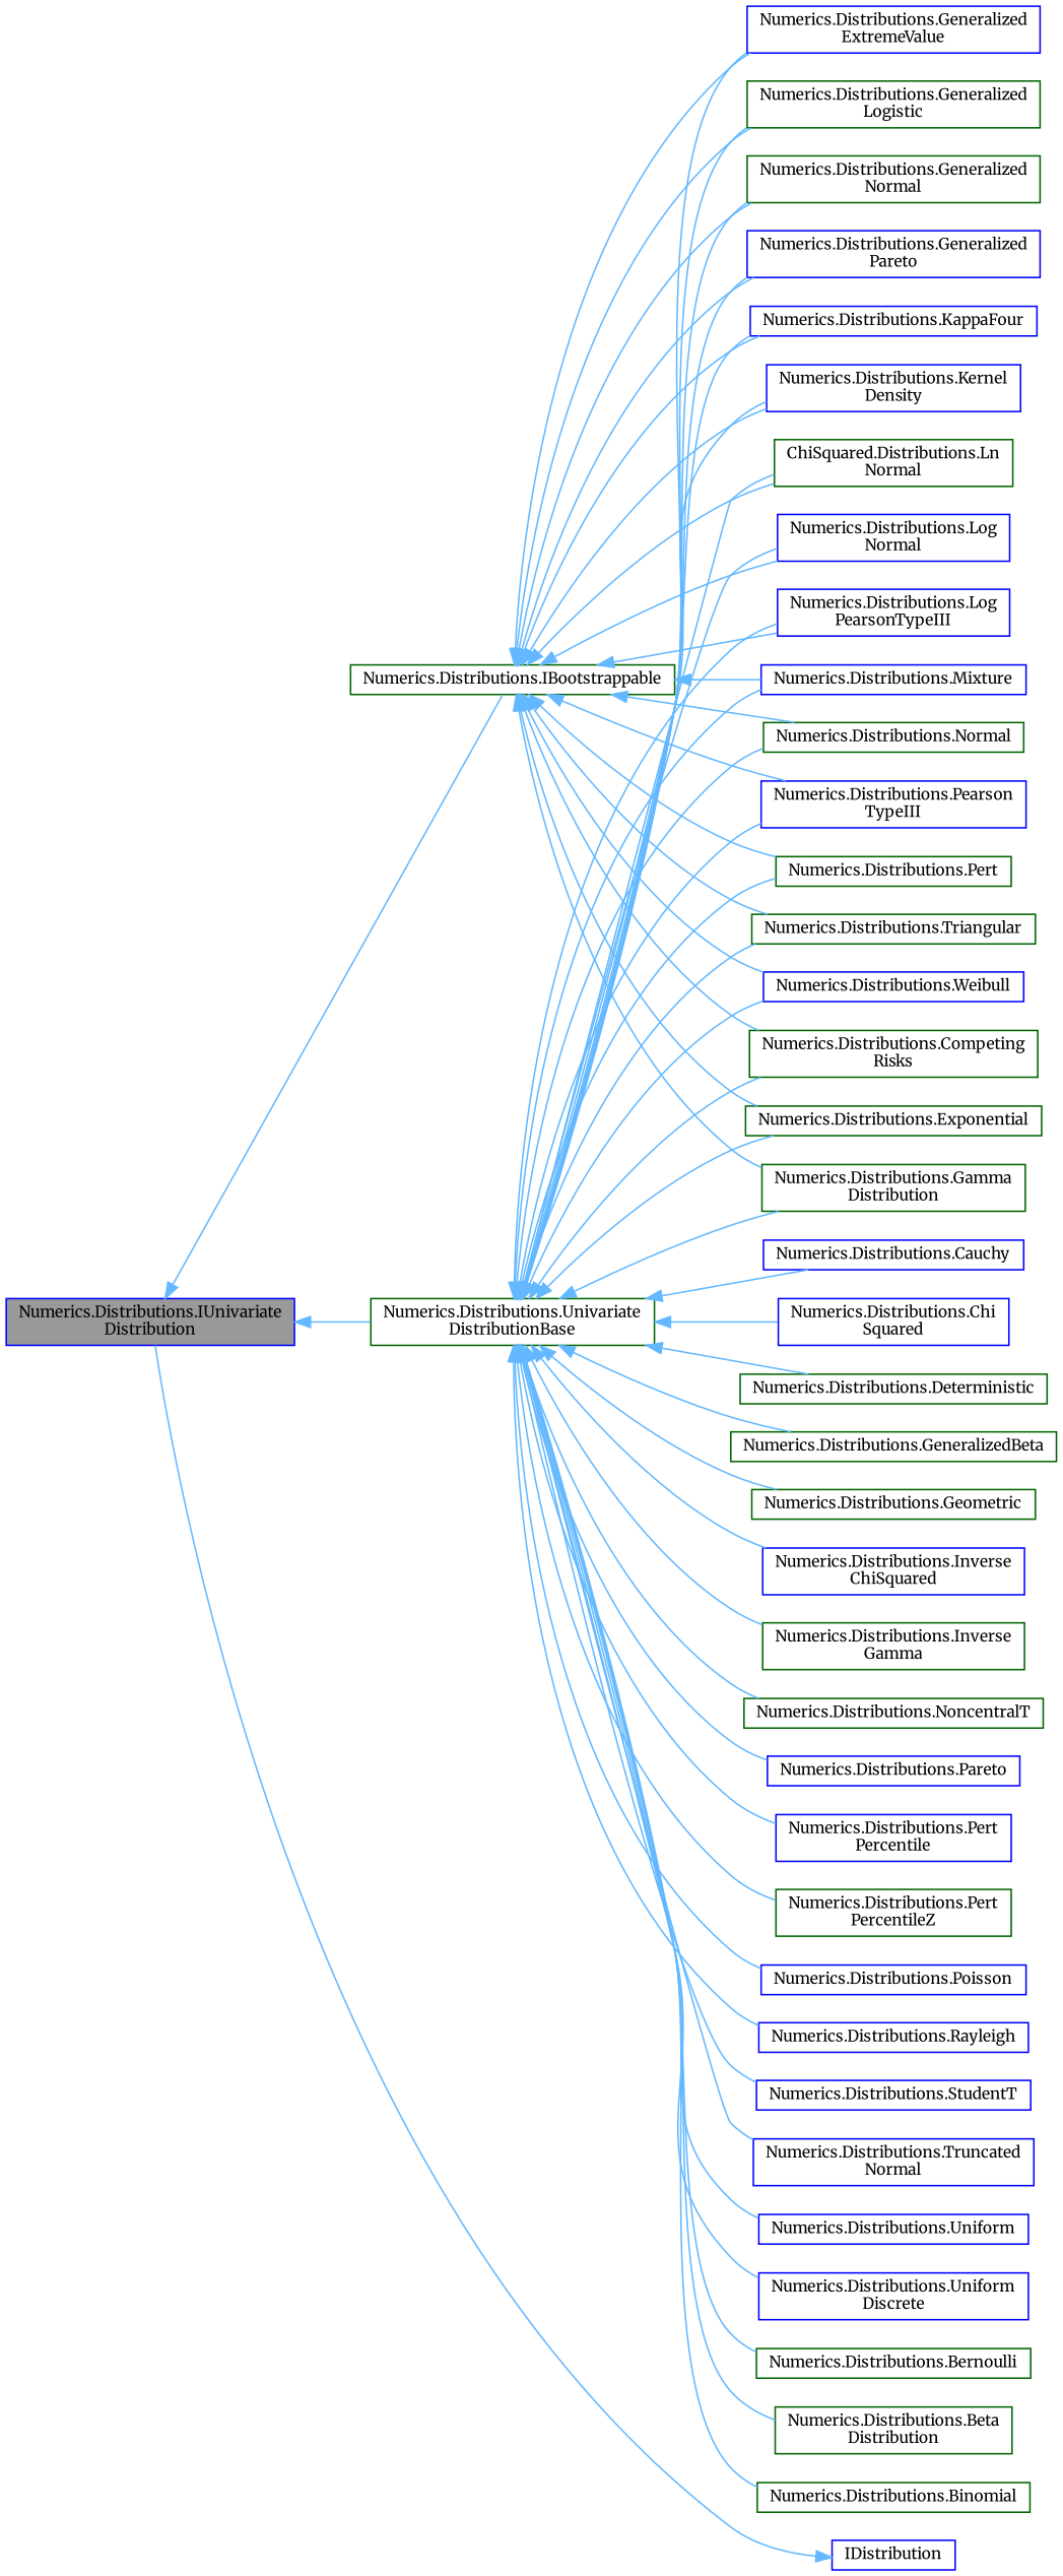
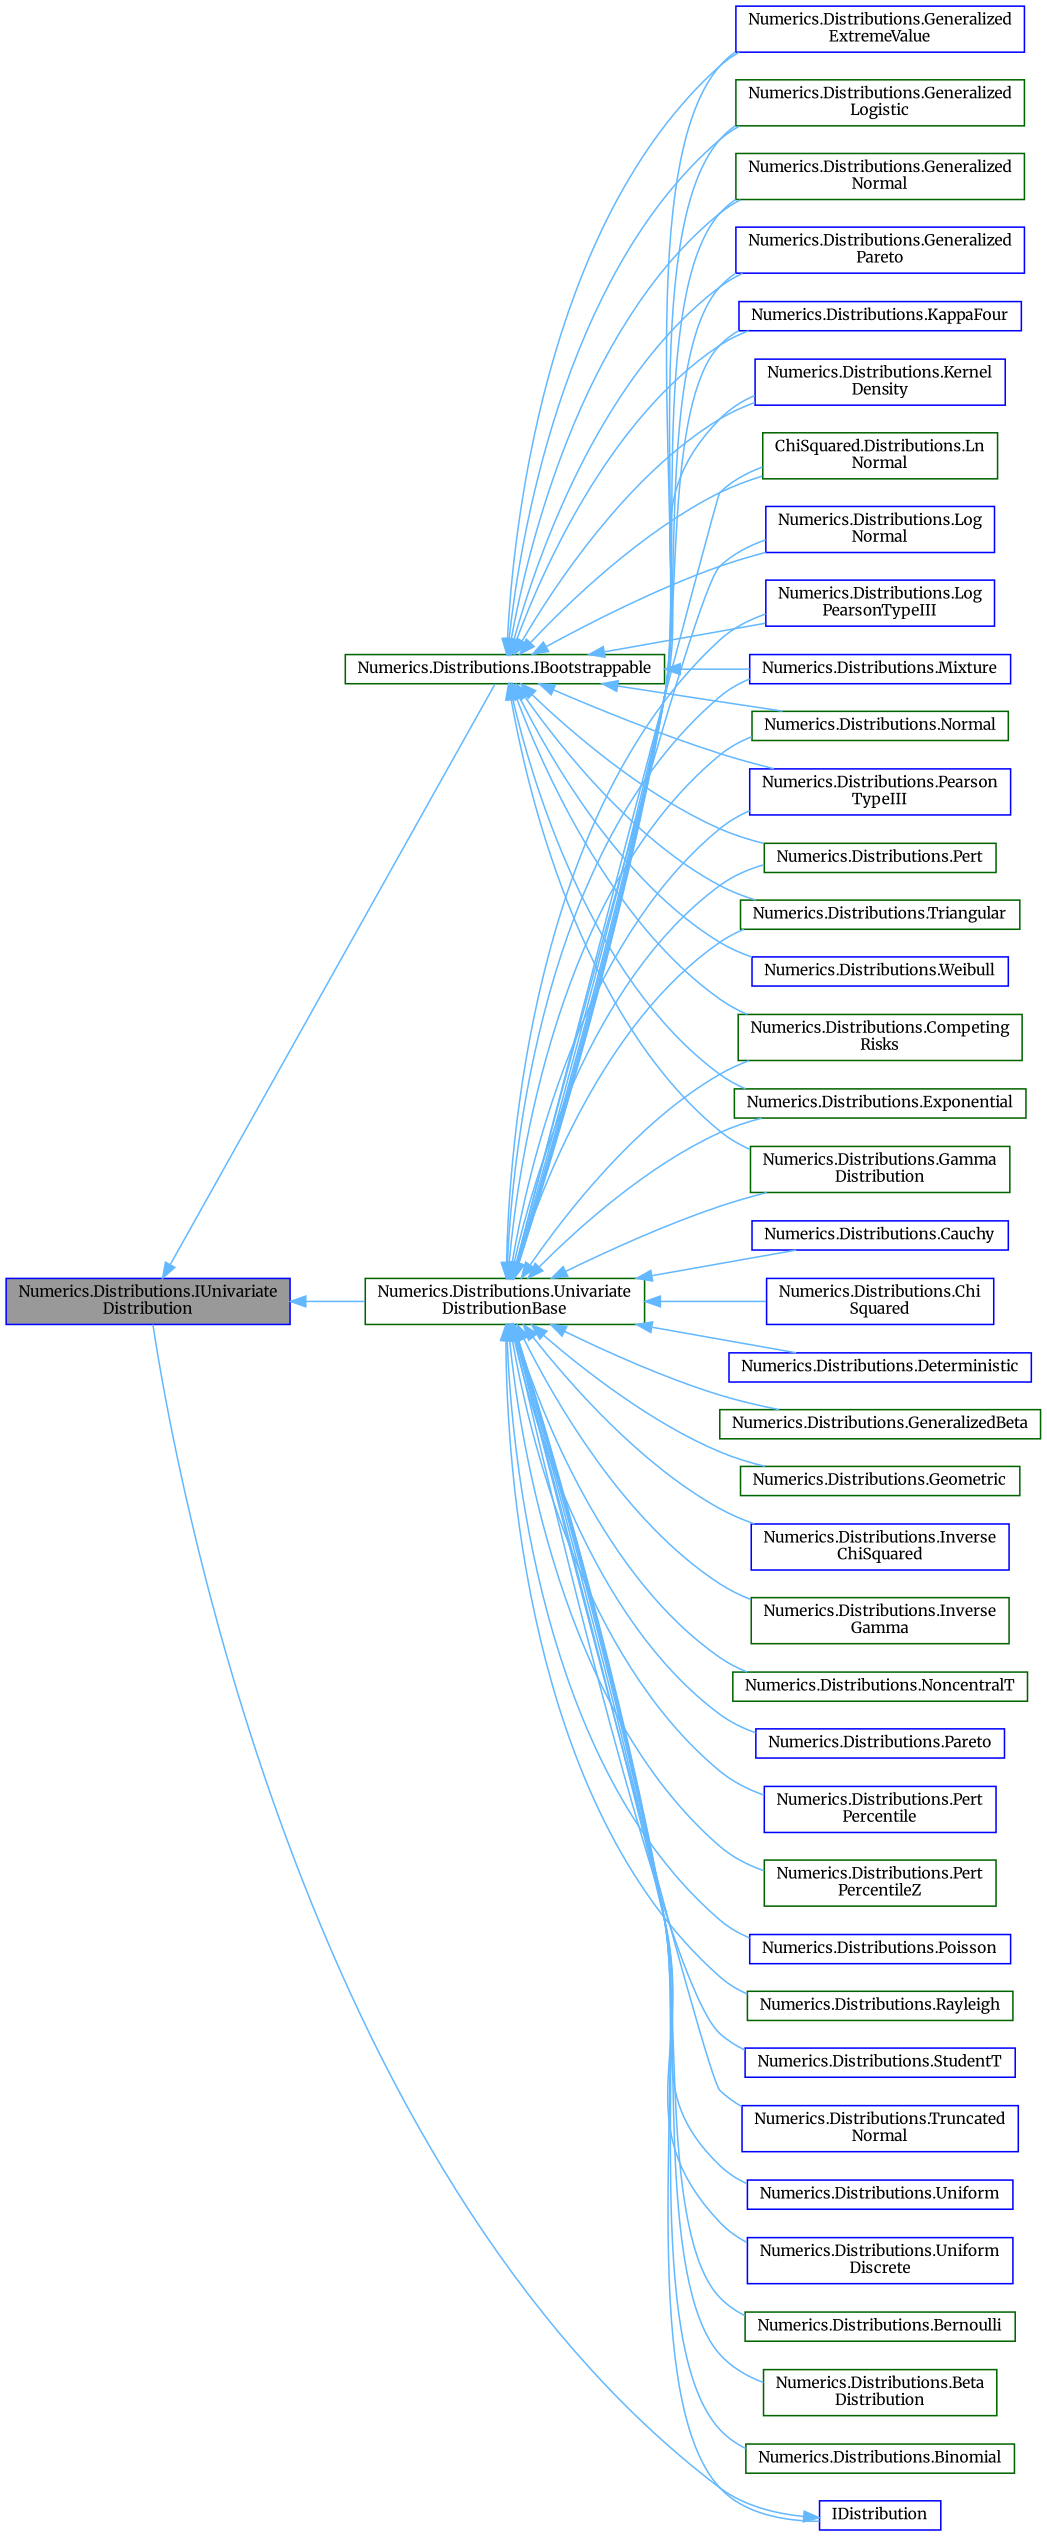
  digraph {
    fontname=Merriweather
    rankdir=LR
    node [color=blue fillcolor=white fontname=Merriweather fontsize=10 shape=box style=filled]
    edge [color=steelblue1 dir=back fontname=Merriweather fontsize=10 labelfontname=Helvetica labelfontsize=10 style=solid]
    n1 [fillcolor=grey60 fontcolor=black height=0.2 label="Numerics.Distributions.IUnivariate\lDistribution" width=0.4]
    n2 [color=darkgreen height=0.2 label="Numerics.Distributions.IBootstrappable" width=0.4]
    n3 [color=darkgreen height=0.2 label="Numerics.Distributions.Univariate\lDistributionBase" width=0.4]
    n4 [color=darkgreen height=0.2 label="Numerics.Distributions.Competing\lRisks" width=0.4]
    n5 [color=darkgreen height=0.2 label="Numerics.Distributions.Exponential" width=0.4]
    n6 [color=darkgreen height=0.2 label="Numerics.Distributions.Gamma\lDistribution" width=0.4]
    n7 [height=0.2 label="Numerics.Distributions.Generalized\lExtremeValue" width=0.4]
    n8 [color=darkgreen height=0.2 label="Numerics.Distributions.Generalized\lLogistic" width=0.4]
    n9 [color=darkgreen height=0.2 label="Numerics.Distributions.Generalized\lNormal" width=0.4]
    n10 [height=0.2 label="Numerics.Distributions.Generalized\lPareto" width=0.4]
    n11 [height=0.2 label="Numerics.Distributions.KappaFour" width=0.4]
    n12 [height=0.2 label="Numerics.Distributions.Kernel\lDensity" width=0.4]
    n13 [color=darkgreen height=0.2 label="ChiSquared.Distributions.Ln\lNormal" width=0.4]
    n14 [height=0.2 label="Numerics.Distributions.Log\lNormal" width=0.4]
    n15 [height=0.2 label="Numerics.Distributions.Log\lPearsonTypeIII" width=0.4]
    n16 [height=0.2 label="Numerics.Distributions.Mixture" width=0.4]
    n17 [color=darkgreen height=0.2 label="Numerics.Distributions.Normal" width=0.4]
    n18 [height=0.2 label="Numerics.Distributions.Pearson\lTypeIII" width=0.4]
    n19 [color=darkgreen height=0.2 label="Numerics.Distributions.Pert" width=0.4]
    n20 [color=darkgreen height=0.2 label="Numerics.Distributions.Triangular" width=0.4]
    n21 [height=0.2 label="Numerics.Distributions.Weibull" width=0.4]
    n22 [color=darkgreen height=0.2 label="Numerics.Distributions.Bernoulli" width=0.4]
    n23 [color=darkgreen height=0.2 label="Numerics.Distributions.Beta\lDistribution" width=0.4]
    n24 [color=darkgreen height=0.2 label="Numerics.Distributions.Binomial" width=0.4]
    n25 [height=0.2 label="Numerics.Distributions.Cauchy" width=0.4]
    n26 [height=0.2 label="Numerics.Distributions.Chi\lSquared" width=0.4]
-   n27 [color=darkgreen height=0.2 label="Numerics.Distributions.Deterministic" width=0.4]
+   n27 [height=0.2 label="Numerics.Distributions.Deterministic" width=0.4]
    n28 [color=darkgreen height=0.2 label="Numerics.Distributions.GeneralizedBeta" width=0.4]
    n29 [color=darkgreen height=0.2 label="Numerics.Distributions.Geometric" width=0.4]
    n30 [height=0.2 label="Numerics.Distributions.Inverse\lChiSquared" width=0.4]
    n31 [color=darkgreen height=0.2 label="Numerics.Distributions.Inverse\lGamma" width=0.4]
    n32 [color=darkgreen height=0.2 label="Numerics.Distributions.NoncentralT" width=0.4]
    n33 [height=0.2 label="Numerics.Distributions.Pareto" width=0.4]
    n34 [height=0.2 label="Numerics.Distributions.Pert\lPercentile" width=0.4]
    n35 [color=darkgreen height=0.2 label="Numerics.Distributions.Pert\lPercentileZ" width=0.4]
    n36 [height=0.2 label="Numerics.Distributions.Poisson" width=0.4]
-   n37 [height=0.2 label="Numerics.Distributions.Rayleigh" width=0.4]
+   n37 [color=darkgreen height=0.2 label="Numerics.Distributions.Rayleigh" width=0.4]
    n38 [height=0.2 label="Numerics.Distributions.StudentT" width=0.4]
    n39 [height=0.2 label="Numerics.Distributions.Truncated\lNormal" width=0.4]
    n40 [height=0.2 label="Numerics.Distributions.Uniform" width=0.4]
    n41 [height=0.2 label="Numerics.Distributions.Uniform\lDiscrete" width=0.4]
    n42 [height=0.2 label=IDistribution width=0.4]
    n1 -> n2
    n1 -> n3
    n2 -> n4
    n2 -> n5
    n2 -> n6
    n2 -> n7
    n2 -> n8
    n2 -> n9
    n2 -> n10
    n2 -> n11
    n2 -> n12
    n2 -> n13
    n2 -> n14
    n2 -> n15
    n2 -> n16
    n2 -> n17
    n2 -> n18
    n2 -> n19
    n2 -> n20
    n2 -> n21
    n3 -> n4
    n3 -> n5
    n3 -> n6
    n3 -> n7
    n3 -> n8
    n3 -> n9
    n3 -> n10
    n3 -> n11
    n3 -> n12
    n3 -> n13
    n3 -> n14
    n3 -> n15
    n3 -> n16
    n3 -> n17
    n3 -> n18
    n3 -> n19
    n3 -> n20
-   n3 -> n21
+   n3 -> n42
    n3 -> n22
    n3 -> n23
    n3 -> n24
    n3 -> n25
    n3 -> n26
    n3 -> n27
    n3 -> n28
    n3 -> n29
    n3 -> n30
    n3 -> n31
    n3 -> n32
    n3 -> n33
    n3 -> n34
    n3 -> n35
    n3 -> n36
    n3 -> n37
    n3 -> n38
    n3 -> n39
    n3 -> n40
    n3 -> n41
    n42 -> n1
  }
